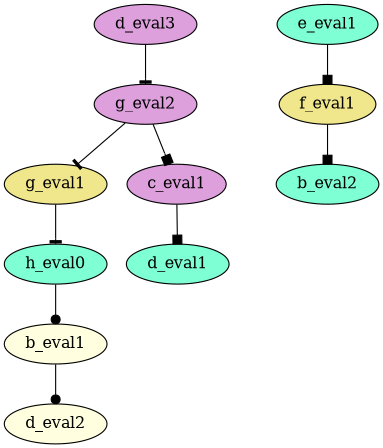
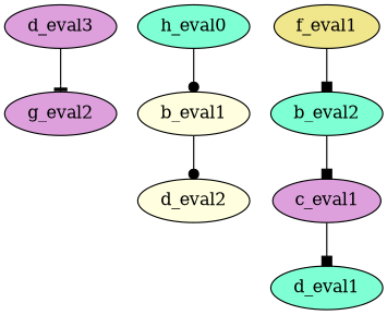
  digraph {
    node [fillcolor=aquamarine style=filled]
    edge [arrowhead=box]
    d_eval3 [fillcolor=plum]
    g_eval2 [fillcolor=plum]
-   g_eval1 [fillcolor=khaki]
    n4 [label=h_eval0]
    b_eval1 [fillcolor=lightyellow]
    d_eval2 [fillcolor=lightyellow]
    f_eval1 [fillcolor=khaki]
-   e_eval1
    b_eval2
    c_eval1 [fillcolor=plum]
    d_eval1
    d_eval3 -> g_eval2 [arrowhead=tee]
-   g_eval2 -> g_eval1 [arrowhead=tee]
-   g_eval1 -> n4 [arrowhead=tee]
    n4 -> b_eval1 [arrowhead=dot]
    b_eval1 -> d_eval2 [arrowhead=dot]
    f_eval1 -> b_eval2
-   e_eval1 -> f_eval1
-   g_eval2 -> c_eval1
+   b_eval2 -> c_eval1
    c_eval1 -> d_eval1
  }
